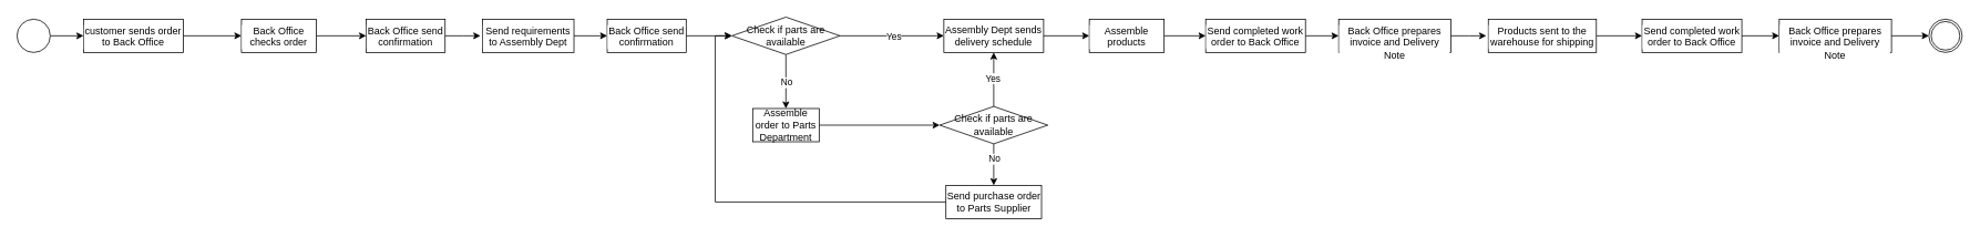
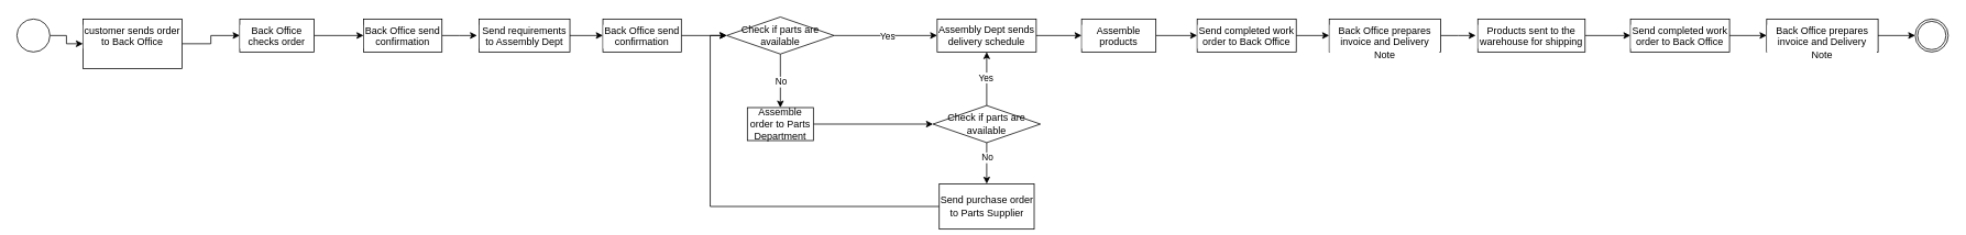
  <mxCell id="0" />
  <mxCell id="1" parent="0" />
  <mxCell id="2" value="" style="edgeStyle=orthogonalEdgeStyle;rounded=0;orthogonalLoop=1;jettySize=auto;html=1;" edge="1" parent="1" source="3" target="5"><mxGeometry relative="1" as="geometry" /></mxCell>
  <mxCell id="3" value="" style="points=[[0.145,0.145,0],[0.5,0,0],[0.855,0.145,0],[1,0.5,0],[0.855,0.855,0],[0.5,1,0],[0.145,0.855,0],[0,0.5,0]];shape=mxgraph.bpmn.event;html=1;verticalLabelPosition=bottom;labelBackgroundColor=#ffffff;verticalAlign=top;align=center;perimeter=ellipsePerimeter;outlineConnect=0;aspect=fixed;outline=standard;symbol=general;" vertex="1" parent="1"><mxGeometry x="20" y="22.5" width="40" height="40" as="geometry" /></mxCell>
  <mxCell id="4" value="" style="edgeStyle=orthogonalEdgeStyle;rounded=0;orthogonalLoop=1;jettySize=auto;html=1;" edge="1" parent="1" source="5" target="7"><mxGeometry relative="1" as="geometry" /></mxCell>
- <mxCell id="5" value="customer sends order to Back Office" style="whiteSpace=wrap;html=1;verticalAlign=top;labelBackgroundColor=#ffffff;" vertex="1" parent="1"><mxGeometry x="100" y="22.5" width="120" height="40" as="geometry" /></mxCell>
+ <mxCell id="5" value="customer sends order to Back Office" style="whiteSpace=wrap;html=1;verticalAlign=top;labelBackgroundColor=#ffffff;" vertex="1" parent="1"><mxGeometry x="100" y="22.5" width="120" height="60" as="geometry" /></mxCell>
  <mxCell id="6" value="" style="edgeStyle=orthogonalEdgeStyle;rounded=0;orthogonalLoop=1;jettySize=auto;html=1;" edge="1" parent="1" source="7" target="9"><mxGeometry relative="1" as="geometry" /></mxCell>
  <mxCell id="7" value="Back Office checks order" style="whiteSpace=wrap;html=1;verticalAlign=top;labelBackgroundColor=#ffffff;" vertex="1" parent="1"><mxGeometry x="290" y="22.5" width="90" height="40" as="geometry" /></mxCell>
  <mxCell id="8" value="" style="edgeStyle=orthogonalEdgeStyle;rounded=0;orthogonalLoop=1;jettySize=auto;html=1;" edge="1" parent="1" source="9"><mxGeometry relative="1" as="geometry"><mxPoint x="577.5" y="42.5" as="targetPoint" /></mxGeometry></mxCell>
  <mxCell id="9" value="Back Office send confirmation" style="whiteSpace=wrap;html=1;verticalAlign=top;labelBackgroundColor=#ffffff;" vertex="1" parent="1"><mxGeometry x="440" y="22.5" width="95" height="40" as="geometry" /></mxCell>
  <mxCell id="10" style="edgeStyle=orthogonalEdgeStyle;rounded=0;orthogonalLoop=1;jettySize=auto;html=1;entryX=0;entryY=0.5;entryDx=0;entryDy=0;" edge="1" parent="1" source="11" target="32"><mxGeometry relative="1" as="geometry" /></mxCell>
  <mxCell id="11" value="Assembly Dept sends delivery schedule" style="rounded=0;whiteSpace=wrap;html=1;" vertex="1" parent="1"><mxGeometry x="1135" y="22.5" width="120" height="40" as="geometry" /></mxCell>
  <mxCell id="12" style="edgeStyle=orthogonalEdgeStyle;rounded=0;orthogonalLoop=1;jettySize=auto;html=1;entryX=0;entryY=0.5;entryDx=0;entryDy=0;" edge="1" parent="1" source="13" target="27"><mxGeometry relative="1" as="geometry" /></mxCell>
  <mxCell id="13" value="Assemble order to Parts Department" style="rounded=0;whiteSpace=wrap;html=1;" vertex="1" parent="1"><mxGeometry x="905" y="130" width="80" height="40" as="geometry" /></mxCell>
  <mxCell id="14" style="edgeStyle=orthogonalEdgeStyle;rounded=0;orthogonalLoop=1;jettySize=auto;html=1;entryX=0;entryY=0.5;entryDx=0;entryDy=0;" edge="1" parent="1" source="18" target="11"><mxGeometry relative="1" as="geometry" /></mxCell>
  <mxCell id="15" value="Yes" style="edgeLabel;html=1;align=center;verticalAlign=middle;resizable=0;points=[];" vertex="1" connectable="0" parent="14"><mxGeometry x="0.016" y="-1" relative="1" as="geometry"><mxPoint as="offset" /></mxGeometry></mxCell>
  <mxCell id="16" style="edgeStyle=orthogonalEdgeStyle;rounded=0;orthogonalLoop=1;jettySize=auto;html=1;" edge="1" parent="1" source="18" target="13"><mxGeometry relative="1" as="geometry"><mxPoint x="930" y="-70" as="targetPoint" /></mxGeometry></mxCell>
  <mxCell id="17" value="No" style="edgeLabel;html=1;align=center;verticalAlign=middle;resizable=0;points=[];" vertex="1" connectable="0" parent="16"><mxGeometry x="0.005" y="-1" relative="1" as="geometry"><mxPoint x="1" as="offset" /></mxGeometry></mxCell>
  <mxCell id="18" value="Check if parts are available" style="rhombus;whiteSpace=wrap;html=1;" vertex="1" parent="1"><mxGeometry x="880" y="20" width="130" height="45" as="geometry" /></mxCell>
  <mxCell id="19" value="" style="points=[[0.145,0.145,0],[0.5,0,0],[0.855,0.145,0],[1,0.5,0],[0.855,0.855,0],[0.5,1,0],[0.145,0.855,0],[0,0.5,0]];shape=mxgraph.bpmn.event;html=1;verticalLabelPosition=bottom;labelBackgroundColor=#ffffff;verticalAlign=top;align=center;perimeter=ellipsePerimeter;outlineConnect=0;aspect=fixed;outline=throwing;symbol=general;" vertex="1" parent="1"><mxGeometry x="2320" y="22.5" width="40" height="40" as="geometry" /></mxCell>
  <mxCell id="20" value="" style="edgeStyle=orthogonalEdgeStyle;rounded=0;orthogonalLoop=1;jettySize=auto;html=1;" edge="1" parent="1" source="21" target="23"><mxGeometry relative="1" as="geometry" /></mxCell>
  <mxCell id="21" value="Send requirements to Assembly Dept" style="whiteSpace=wrap;html=1;verticalAlign=top;labelBackgroundColor=#ffffff;" vertex="1" parent="1"><mxGeometry x="580" y="22.5" width="110" height="40" as="geometry" /></mxCell>
  <mxCell id="22" style="edgeStyle=orthogonalEdgeStyle;rounded=0;orthogonalLoop=1;jettySize=auto;html=1;" edge="1" parent="1" source="23" target="18"><mxGeometry relative="1" as="geometry" /></mxCell>
  <mxCell id="23" value="Back Office send confirmation" style="whiteSpace=wrap;html=1;verticalAlign=top;labelBackgroundColor=#ffffff;" vertex="1" parent="1"><mxGeometry x="730" y="22.5" width="95" height="40" as="geometry" /></mxCell>
  <mxCell id="24" style="edgeStyle=orthogonalEdgeStyle;rounded=0;orthogonalLoop=1;jettySize=auto;html=1;entryX=0.5;entryY=1;entryDx=0;entryDy=0;" edge="1" parent="1" source="27" target="11"><mxGeometry relative="1" as="geometry" /></mxCell>
  <mxCell id="25" value="Yes" style="edgeLabel;html=1;align=center;verticalAlign=middle;resizable=0;points=[];" vertex="1" connectable="0" parent="24"><mxGeometry x="0.031" y="2" relative="1" as="geometry"><mxPoint as="offset" /></mxGeometry></mxCell>
  <mxCell id="26" style="edgeStyle=orthogonalEdgeStyle;rounded=0;orthogonalLoop=1;jettySize=auto;html=1;exitX=0.5;exitY=1;exitDx=0;exitDy=0;" edge="1" parent="1" source="27" target="29"><mxGeometry relative="1" as="geometry" /></mxCell>
  <mxCell id="27" value="Check if parts are available" style="rhombus;whiteSpace=wrap;html=1;" vertex="1" parent="1"><mxGeometry x="1130" y="127.5" width="130" height="45" as="geometry" /></mxCell>
  <mxCell id="28" style="edgeStyle=orthogonalEdgeStyle;rounded=0;orthogonalLoop=1;jettySize=auto;html=1;entryX=0;entryY=0.5;entryDx=0;entryDy=0;" edge="1" parent="1" source="29" target="18"><mxGeometry relative="1" as="geometry"><mxPoint x="870" y="40" as="targetPoint" /></mxGeometry></mxCell>
- <mxCell id="29" value="Send purchase order to Parts Supplier" style="rounded=0;whiteSpace=wrap;html=1;" vertex="1" parent="1"><mxGeometry x="1137.5" y="222.5" width="115" height="40" as="geometry" /></mxCell>
+ <mxCell id="29" value="Send purchase order to Parts Supplier" style="rounded=0;whiteSpace=wrap;html=1;" vertex="1" parent="1"><mxGeometry x="1137.5" y="222.5" width="115" height="55" as="geometry" /></mxCell>
  <mxCell id="30" value="No" style="edgeLabel;html=1;align=center;verticalAlign=middle;resizable=0;points=[];" vertex="1" connectable="0" parent="1"><mxGeometry x="1195" y="190" as="geometry" /></mxCell>
  <mxCell id="31" value="" style="edgeStyle=orthogonalEdgeStyle;rounded=0;orthogonalLoop=1;jettySize=auto;html=1;" edge="1" parent="1" source="32" target="34"><mxGeometry relative="1" as="geometry" /></mxCell>
  <mxCell id="32" value="Assemble products" style="whiteSpace=wrap;html=1;verticalAlign=top;labelBackgroundColor=#ffffff;" vertex="1" parent="1"><mxGeometry x="1310" y="22.5" width="90" height="40" as="geometry" /></mxCell>
  <mxCell id="33" value="" style="edgeStyle=orthogonalEdgeStyle;rounded=0;orthogonalLoop=1;jettySize=auto;html=1;" edge="1" parent="1" source="34" target="36"><mxGeometry relative="1" as="geometry" /></mxCell>
  <mxCell id="34" value="Send completed work order to Back Office" style="whiteSpace=wrap;html=1;verticalAlign=top;labelBackgroundColor=#ffffff;" vertex="1" parent="1"><mxGeometry x="1450" y="22.5" width="120" height="40" as="geometry" /></mxCell>
  <mxCell id="35" value="" style="edgeStyle=orthogonalEdgeStyle;rounded=0;orthogonalLoop=1;jettySize=auto;html=1;" edge="1" parent="1" source="36"><mxGeometry relative="1" as="geometry"><mxPoint x="1787.5" y="42.5" as="targetPoint" /></mxGeometry></mxCell>
  <mxCell id="36" value="Back Office prepares invoice and Delivery Note" style="whiteSpace=wrap;html=1;verticalAlign=top;labelBackgroundColor=#ffffff;" vertex="1" parent="1"><mxGeometry x="1610" y="22.5" width="135" height="40" as="geometry" /></mxCell>
  <mxCell id="37" style="edgeStyle=orthogonalEdgeStyle;rounded=0;orthogonalLoop=1;jettySize=auto;html=1;entryX=0;entryY=0.5;entryDx=0;entryDy=0;" edge="1" parent="1" source="38" target="40"><mxGeometry relative="1" as="geometry" /></mxCell>
  <mxCell id="38" value="Products sent to the warehouse for shipping" style="whiteSpace=wrap;html=1;verticalAlign=top;labelBackgroundColor=#ffffff;" vertex="1" parent="1"><mxGeometry x="1790" y="22.5" width="130" height="40" as="geometry" /></mxCell>
  <mxCell id="39" value="" style="edgeStyle=orthogonalEdgeStyle;rounded=0;orthogonalLoop=1;jettySize=auto;html=1;" edge="1" parent="1" source="40" target="41"><mxGeometry relative="1" as="geometry" /></mxCell>
  <mxCell id="40" value="Send completed work order to Back Office" style="whiteSpace=wrap;html=1;verticalAlign=top;labelBackgroundColor=#ffffff;" vertex="1" parent="1"><mxGeometry x="1975" y="22.5" width="120" height="40" as="geometry" /></mxCell>
  <mxCell id="41" value="Back Office prepares invoice and Delivery Note" style="whiteSpace=wrap;html=1;verticalAlign=top;labelBackgroundColor=#ffffff;" vertex="1" parent="1"><mxGeometry x="2140" y="22.5" width="135" height="40" as="geometry" /></mxCell>
  <mxCell id="42" style="edgeStyle=orthogonalEdgeStyle;rounded=0;orthogonalLoop=1;jettySize=auto;html=1;entryX=0;entryY=0.5;entryDx=0;entryDy=0;entryPerimeter=0;" edge="1" parent="1" source="41" target="19"><mxGeometry relative="1" as="geometry" /></mxCell>
